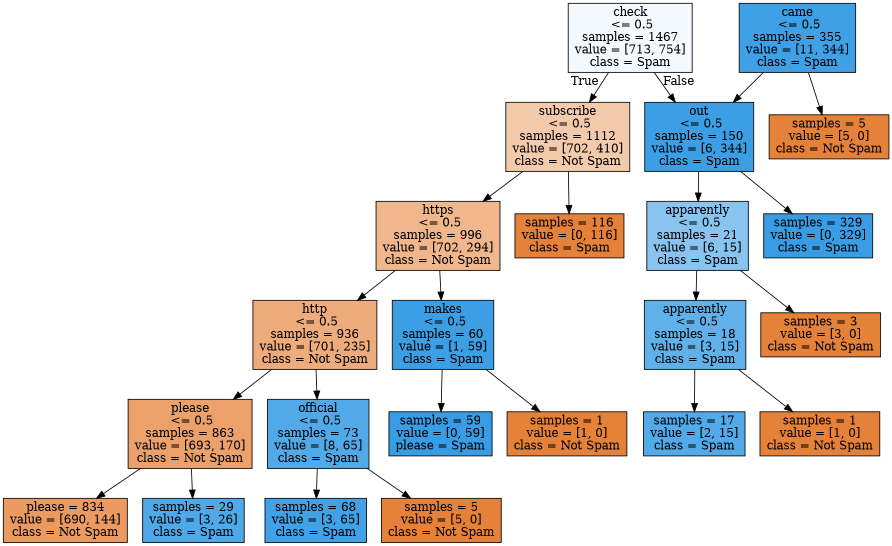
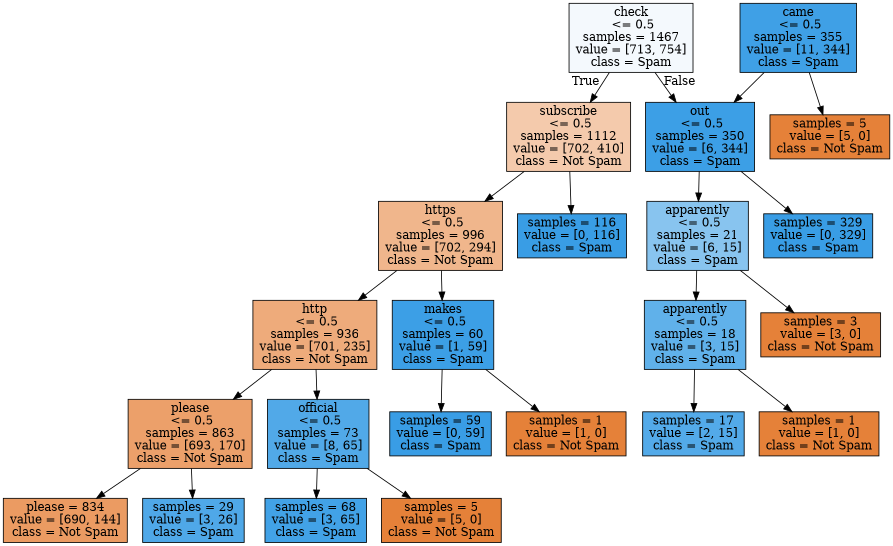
  digraph {
    node [color=black fillcolor="#e58139ff" shape=box style=filled]
    n1 [fillcolor="#399de50e" label="check\n <= 0.5\nsamples = 1467\nvalue = [713, 754]\nclass = Spam"]
    n2 [fillcolor="#e581396a" label="subscribe\n <= 0.5\nsamples = 1112\nvalue = [702, 410]\nclass = Not Spam"]
-   n3 [fillcolor="#399de5fb" label="out\n <= 0.5\nsamples = 150\nvalue = [6, 344]\nclass = Spam"]
+   n3 [fillcolor="#399de5fb" label="out\n <= 0.5\nsamples = 350\nvalue = [6, 344]\nclass = Spam"]
    n4 [fillcolor="#e5813994" label="https\n <= 0.5\nsamples = 996\nvalue = [702, 294]\nclass = Not Spam"]
-   n5 [label="samples = 116\nvalue = [0, 116]\nclass = Spam"]
+   n5 [fillcolor="#399de5ff" label="samples = 116\nvalue = [0, 116]\nclass = Spam"]
    n6 [fillcolor="#399de5f7" label="came\n <= 0.5\nsamples = 355\nvalue = [11, 344]\nclass = Spam"]
    n7 [label="samples = 5\nvalue = [5, 0]\nclass = Not Spam"]
    n8 [fillcolor="#e58139aa" label="http\n <= 0.5\nsamples = 936\nvalue = [701, 235]\nclass = Not Spam"]
    n9 [fillcolor="#399de5fb" label="makes\n <= 0.5\nsamples = 60\nvalue = [1, 59]\nclass = Spam"]
    n10 [fillcolor="#e58139c0" label="please\n <= 0.5\nsamples = 863\nvalue = [693, 170]\nclass = Not Spam"]
    n11 [fillcolor="#399de5e0" label="official\n <= 0.5\nsamples = 73\nvalue = [8, 65]\nclass = Spam"]
-   n12 [fillcolor="#399de5ff" label="samples = 59\nvalue = [0, 59]\nplease = Spam"]
+   n12 [fillcolor="#399de5ff" label="samples = 59\nvalue = [0, 59]\nclass = Spam"]
    n13 [label="samples = 1\nvalue = [1, 0]\nclass = Not Spam"]
    n14 [fillcolor="#e58139ca" label="please = 834\nvalue = [690, 144]\nclass = Not Spam"]
    n15 [fillcolor="#399de5e2" label="samples = 29\nvalue = [3, 26]\nclass = Spam"]
    n16 [fillcolor="#399de5f3" label="samples = 68\nvalue = [3, 65]\nclass = Spam"]
    n17 [label="samples = 5\nvalue = [5, 0]\nclass = Not Spam"]
    n18 [fillcolor="#399de599" label="apparently\n <= 0.5\nsamples = 21\nvalue = [6, 15]\nclass = Spam"]
    n19 [fillcolor="#399de5ff" label="samples = 329\nvalue = [0, 329]\nclass = Spam"]
    n20 [fillcolor="#399de5cc" label="apparently\n <= 0.5\nsamples = 18\nvalue = [3, 15]\nclass = Spam"]
    n21 [label="samples = 3\nvalue = [3, 0]\nclass = Not Spam"]
    n22 [fillcolor="#399de5dd" label="samples = 17\nvalue = [2, 15]\nclass = Spam"]
    n23 [label="samples = 1\nvalue = [1, 0]\nclass = Not Spam"]
    n1 -> n2 [headlabel=True labelangle=45 labeldistance=2.5]
    n1 -> n3 [headlabel=False labelangle=-45 labeldistance=2.5]
    n2 -> n4
    n2 -> n5
    n3 -> n18
    n3 -> n19
    n4 -> n8
    n4 -> n9
    n6 -> n3
    n6 -> n7
    n8 -> n10
    n8 -> n11
    n9 -> n12
    n9 -> n13
    n10 -> n14
    n10 -> n15
    n11 -> n16
    n11 -> n17
    n18 -> n20
    n18 -> n21
    n20 -> n22
    n20 -> n23
  }
